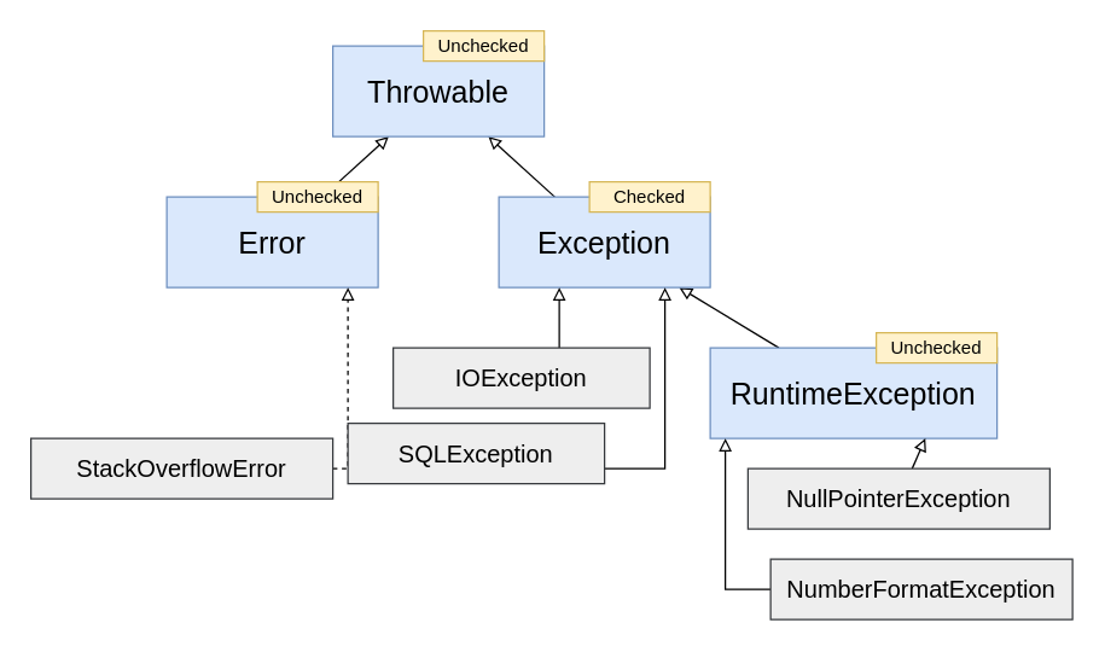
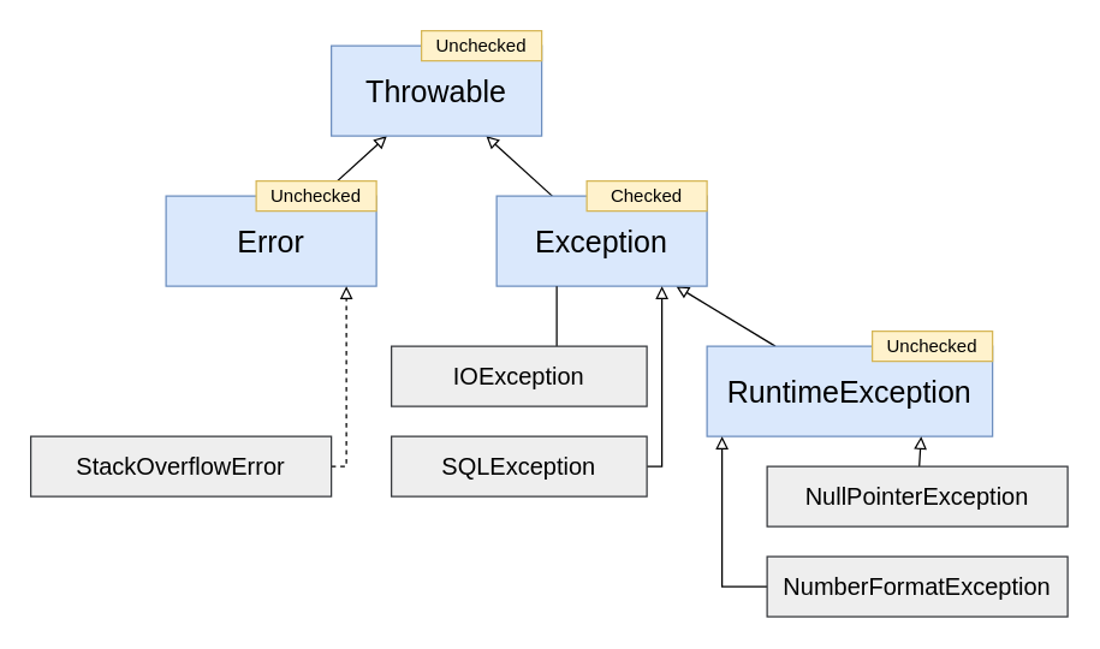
  <mxCell id="0" />
  <mxCell id="1" parent="0" />
  <mxCell id="2" style="rounded=0;orthogonalLoop=1;jettySize=auto;html=1;endArrow=none;endFill=0;startArrow=block;startFill=0;" edge="1" parent="1" source="4" target="5"><mxGeometry relative="1" as="geometry" /></mxCell>
  <mxCell id="3" style="rounded=0;orthogonalLoop=1;jettySize=auto;html=1;endArrow=none;endFill=0;startArrow=block;startFill=0;" edge="1" parent="1" source="4" target="7"><mxGeometry relative="1" as="geometry" /></mxCell>
  <mxCell id="4" value="&lt;font style=&quot;font-size: 20px;&quot;&gt;Throwable&lt;/font&gt;" style="rounded=0;whiteSpace=wrap;html=1;fillColor=#dae8fc;strokeColor=#6c8ebf;" vertex="1" parent="1"><mxGeometry x="220" y="30" width="140" height="60" as="geometry" /></mxCell>
  <mxCell id="5" value="&lt;font style=&quot;font-size: 20px;&quot;&gt;Error&lt;/font&gt;" style="rounded=0;whiteSpace=wrap;html=1;fillColor=#dae8fc;strokeColor=#6c8ebf;" vertex="1" parent="1"><mxGeometry x="110" y="130" width="140" height="60" as="geometry" /></mxCell>
  <mxCell id="6" style="rounded=0;orthogonalLoop=1;jettySize=auto;html=1;endArrow=none;endFill=0;startArrow=block;startFill=0;" edge="1" parent="1" source="7" target="8"><mxGeometry relative="1" as="geometry" /></mxCell>
  <mxCell id="7" value="&lt;font style=&quot;font-size: 20px;&quot;&gt;Exception&lt;/font&gt;" style="rounded=0;whiteSpace=wrap;html=1;fillColor=#dae8fc;strokeColor=#6c8ebf;" vertex="1" parent="1"><mxGeometry x="330" y="130" width="140" height="60" as="geometry" /></mxCell>
  <mxCell id="8" value="&lt;font style=&quot;font-size: 20px;&quot;&gt;RuntimeException&lt;/font&gt;" style="rounded=0;whiteSpace=wrap;html=1;fillColor=#dae8fc;strokeColor=#6c8ebf;" vertex="1" parent="1"><mxGeometry x="470" y="230" width="190" height="60" as="geometry" /></mxCell>
  <mxCell id="9" value="Unchecked" style="rounded=0;whiteSpace=wrap;html=1;fillColor=#fff2cc;strokeColor=#d6b656;" vertex="1" parent="1"><mxGeometry x="580" y="220" width="80" height="20" as="geometry" /></mxCell>
  <mxCell id="10" value="Unchecked" style="rounded=0;whiteSpace=wrap;html=1;fillColor=#fff2cc;strokeColor=#d6b656;" vertex="1" parent="1"><mxGeometry x="170" y="120" width="80" height="20" as="geometry" /></mxCell>
  <mxCell id="11" value="Unchecked" style="rounded=0;whiteSpace=wrap;html=1;fillColor=#fff2cc;strokeColor=#d6b656;" vertex="1" parent="1"><mxGeometry x="280" y="20" width="80" height="20" as="geometry" /></mxCell>
  <mxCell id="12" value="Checked" style="rounded=0;whiteSpace=wrap;html=1;fillColor=#fff2cc;strokeColor=#d6b656;" vertex="1" parent="1"><mxGeometry x="390" y="120" width="80" height="20" as="geometry" /></mxCell>
  <mxCell id="13" style="rounded=0;orthogonalLoop=1;jettySize=auto;html=1;entryX=0.75;entryY=1;entryDx=0;entryDy=0;endArrow=block;endFill=0;" edge="1" parent="1" source="14" target="8"><mxGeometry relative="1" as="geometry" /></mxCell>
- <mxCell id="14" value="NullPointerException" style="rounded=0;whiteSpace=wrap;html=1;fontSize=16;fillColor=#eeeeee;strokeColor=#36393d;" vertex="1" parent="1"><mxGeometry x="495" y="310" width="200" height="40" as="geometry" /></mxCell>
+ <mxCell id="14" value="NullPointerException" style="rounded=0;whiteSpace=wrap;html=1;fontSize=16;fillColor=#eeeeee;strokeColor=#36393d;" vertex="1" parent="1"><mxGeometry x="510" y="310" width="200" height="40" as="geometry" /></mxCell>
  <mxCell id="15" style="edgeStyle=orthogonalEdgeStyle;rounded=0;orthogonalLoop=1;jettySize=auto;html=1;endArrow=block;endFill=0;" edge="1" parent="1" source="16" target="8"><mxGeometry relative="1" as="geometry"><Array as="points"><mxPoint x="480" y="390" /></Array></mxGeometry></mxCell>
  <mxCell id="16" value="NumberFormatException" style="rounded=0;whiteSpace=wrap;html=1;fontSize=16;fillColor=#eeeeee;strokeColor=#36393d;" vertex="1" parent="1"><mxGeometry x="510" y="370" width="200" height="40" as="geometry" /></mxCell>
  <mxCell id="17" style="edgeStyle=orthogonalEdgeStyle;rounded=0;orthogonalLoop=1;jettySize=auto;html=1;endArrow=block;endFill=0;dashed=1;" edge="1" parent="1" source="18" target="5"><mxGeometry relative="1" as="geometry"><Array as="points"><mxPoint x="230" y="310" /></Array></mxGeometry></mxCell>
  <mxCell id="18" value="StackOverflowError" style="rounded=0;whiteSpace=wrap;html=1;fontSize=16;fillColor=#eeeeee;strokeColor=#36393d;" vertex="1" parent="1"><mxGeometry x="20" y="290" width="200" height="40" as="geometry" /></mxCell>
- <mxCell id="19" style="edgeStyle=orthogonalEdgeStyle;rounded=0;orthogonalLoop=1;jettySize=auto;html=1;endArrow=block;endFill=0;" edge="1" parent="1" source="20" target="7"><mxGeometry relative="1" as="geometry"><Array as="points"><mxPoint x="370" y="220" /><mxPoint x="370" y="220" /></Array></mxGeometry></mxCell>
+ <mxCell id="19" style="edgeStyle=orthogonalEdgeStyle;rounded=0;orthogonalLoop=1;jettySize=auto;html=1;endArrow=none;endFill=0;" edge="1" parent="1" source="20" target="7"><mxGeometry relative="1" as="geometry"><Array as="points"><mxPoint x="370" y="220" /><mxPoint x="370" y="220" /></Array></mxGeometry></mxCell>
  <mxCell id="20" value="IOException" style="rounded=0;whiteSpace=wrap;html=1;fontSize=16;fillColor=#eeeeee;strokeColor=#36393d;" vertex="1" parent="1"><mxGeometry x="260" y="230" width="170" height="40" as="geometry" /></mxCell>
  <mxCell id="21" style="edgeStyle=orthogonalEdgeStyle;rounded=0;orthogonalLoop=1;jettySize=auto;html=1;endArrow=block;endFill=0;" edge="1" parent="1" source="22" target="7"><mxGeometry relative="1" as="geometry"><Array as="points"><mxPoint x="440" y="310" /></Array></mxGeometry></mxCell>
- <mxCell id="22" value="SQLException" style="rounded=0;whiteSpace=wrap;html=1;fontSize=16;fillColor=#eeeeee;strokeColor=#36393d;" vertex="1" parent="1"><mxGeometry x="230" y="280" width="170" height="40" as="geometry" /></mxCell>
+ <mxCell id="22" value="SQLException" style="rounded=0;whiteSpace=wrap;html=1;fontSize=16;fillColor=#eeeeee;strokeColor=#36393d;" vertex="1" parent="1"><mxGeometry x="260" y="290" width="170" height="40" as="geometry" /></mxCell>
